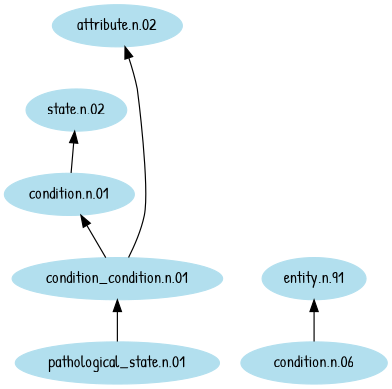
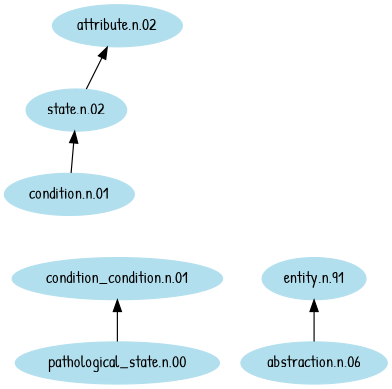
  digraph {
    fontname="Patrick Hand"
    rankdir=BT
    node [color=lightblue2 fontname="Patrick Hand" style=filled]
    edge [fontname="Patrick Hand"]
    n1 [label="condition_condition.n.01"]
-   "pathological_state.n.01"
+   "pathological_state.n.01" [label="pathological_state.n.00"]
    "condition.n.01"
    "state.n.02"
    "attribute.n.02"
    n6 [label="entity.n.91"]
-   "abstraction.n.06" [label="condition.n.06"]
-   n1 -> "condition.n.01"
+   "abstraction.n.06"
    "pathological_state.n.01" -> n1
    "condition.n.01" -> "state.n.02"
-   n1 -> "attribute.n.02"
+   "state.n.02" -> "attribute.n.02"
    "abstraction.n.06" -> n6
  }
